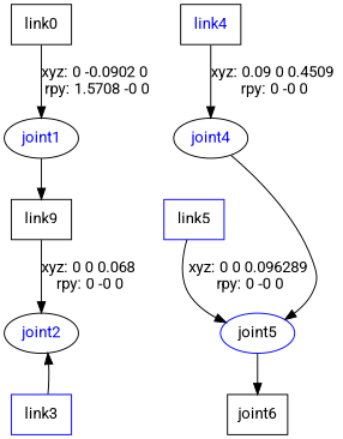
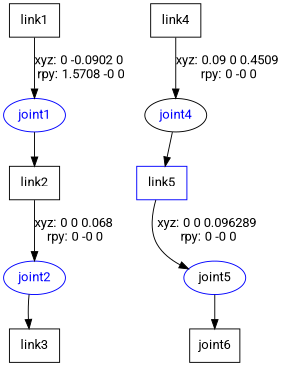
  digraph {
    fontname=Roboto
    node [fontname=Roboto shape=box]
    edge [fontname=Roboto]
-   n1 [label=link0]
-   joint1 [color=black fontcolor=blue shape=ellipse]
-   n3 [label=link9]
-   joint2 [color=black fontcolor=blue shape=ellipse]
-   n5 [label=link3 color=blue]
-   n6 [label=link4 fontcolor=blue]
+   n1 [label=link1]
+   joint1 [color=blue fontcolor=blue shape=ellipse]
+   n3 [label=link2]
+   joint2 [color=blue fontcolor=blue shape=ellipse]
+   n5 [label=link3]
+   n6 [label=link4]
    joint4 [color=black fontcolor=blue shape=ellipse]
    n8 [color=blue label=link5]
    joint5 [color=blue fontcolor=black shape=ellipse]
    n10 [label=joint6]
    n1 -> joint1 [label="xyz: 0 -0.0902 0 \nrpy: 1.5708 -0 0"]
    joint1 -> n3
    n3 -> joint2 [label="xyz: 0 0 0.068 \nrpy: 0 -0 0"]
-   n5 -> joint2
+   joint2 -> n5
    n6 -> joint4 [label="xyz: 0.09 0 0.4509 \nrpy: 0 -0 0"]
-   joint4 -> joint5
+   joint4 -> n8
    n8 -> joint5 [label="xyz: 0 0 0.096289 \nrpy: 0 -0 0"]
    joint5 -> n10
  }
